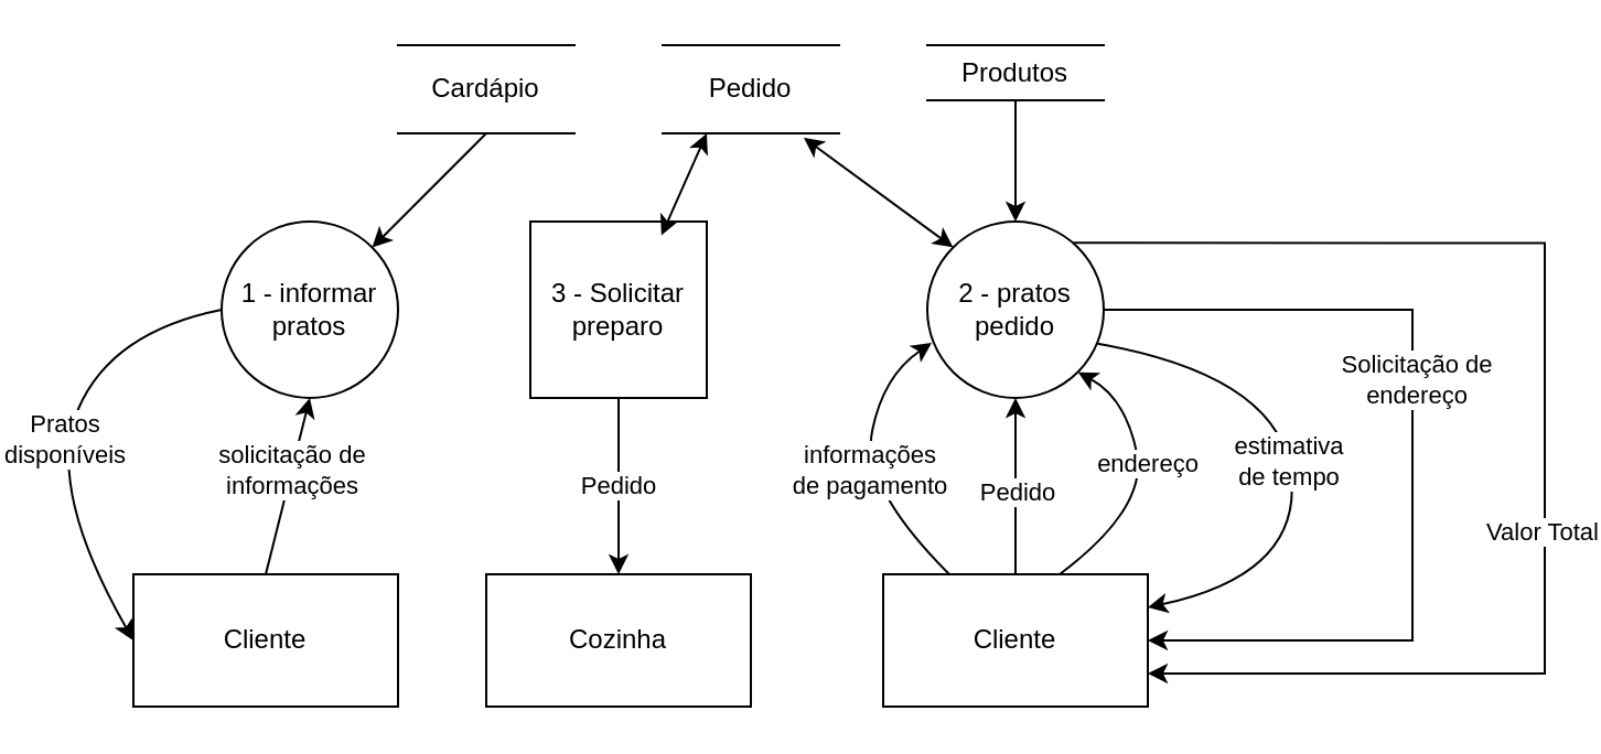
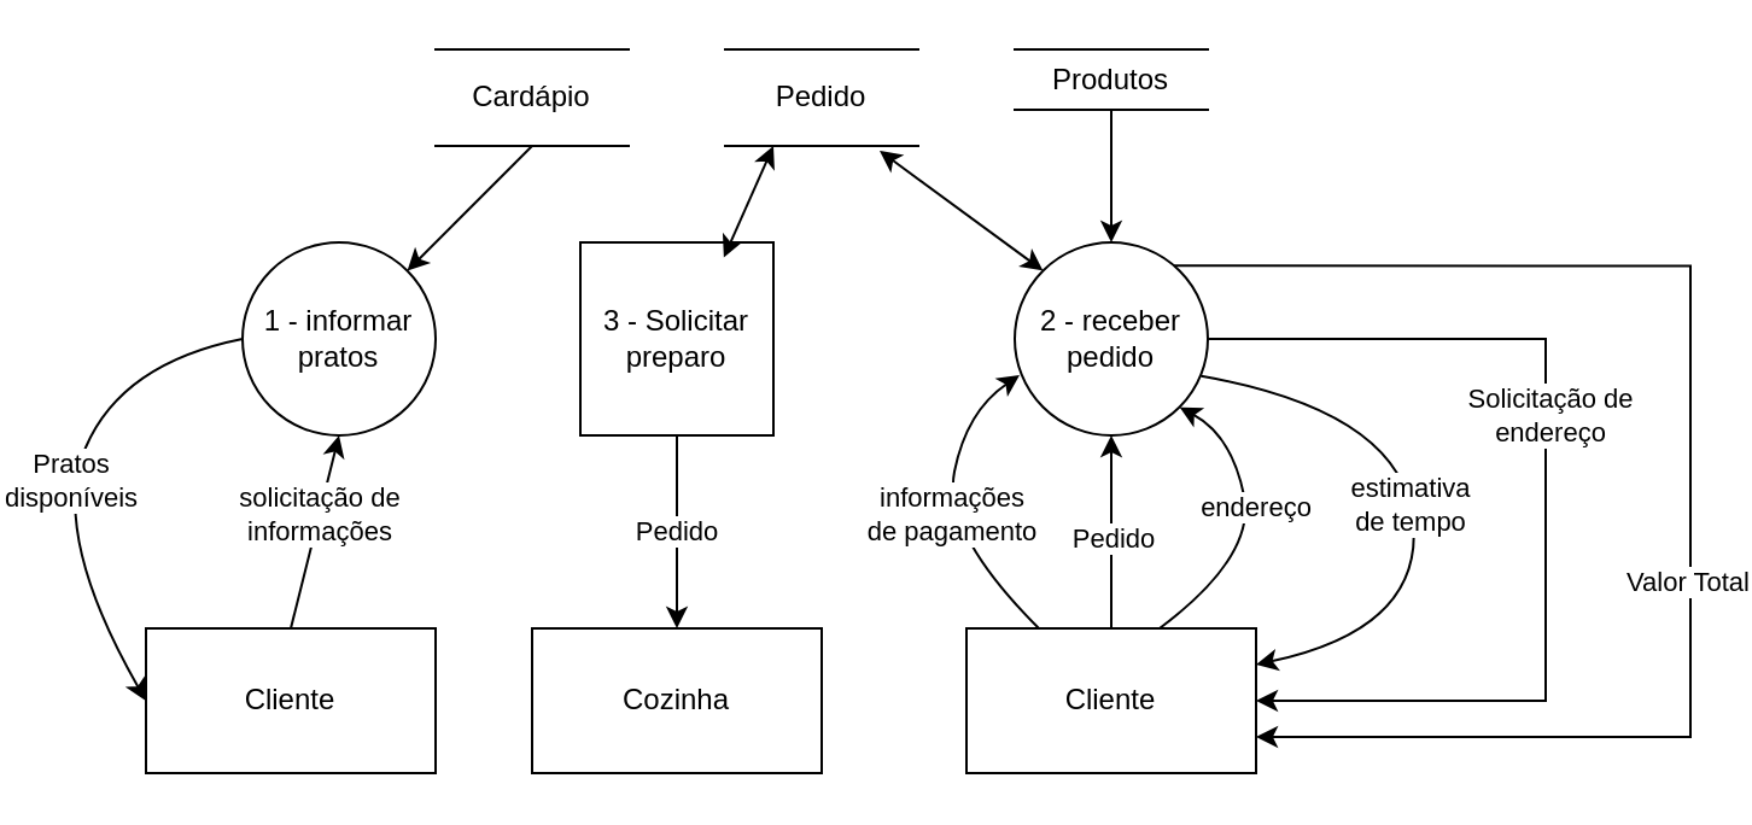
  <mxCell id="0" />
  <mxCell id="1" parent="0" />
  <mxCell id="2" value="Pedido" style="edgeStyle=orthogonalEdgeStyle;rounded=0;orthogonalLoop=1;jettySize=auto;html=1;entryX=0.5;entryY=0;entryDx=0;entryDy=0;" parent="1" source="3" target="5" edge="1"><mxGeometry relative="1" as="geometry" /></mxCell>
  <mxCell id="3" value="3 - Solicitar&lt;br&gt;preparo" style="whiteSpace=wrap;html=1;aspect=fixed;rounded=0;" parent="1" vertex="1"><mxGeometry x="240" y="100" width="80" height="80" as="geometry" /></mxCell>
  <mxCell id="4" value="" style="endArrow=classic;startArrow=classic;html=1;exitX=0.743;exitY=0.078;exitDx=0;exitDy=0;exitPerimeter=0;entryX=0.25;entryY=1;entryDx=0;entryDy=0;entryPerimeter=0;" parent="1" source="3" target="8" edge="1"><mxGeometry width="50" height="50" relative="1" as="geometry"><mxPoint x="290" y="100" as="sourcePoint" /><mxPoint x="340" y="50" as="targetPoint" /></mxGeometry></mxCell>
  <mxCell id="5" value="Cozinha" style="rounded=0;whiteSpace=wrap;html=1;" parent="1" vertex="1"><mxGeometry x="220" y="260" width="120" height="60" as="geometry" /></mxCell>
  <mxCell id="6" style="edgeStyle=orthogonalEdgeStyle;rounded=0;orthogonalLoop=1;jettySize=auto;html=1;entryX=0.5;entryY=0;entryDx=0;entryDy=0;" parent="1" source="7" target="14" edge="1"><mxGeometry relative="1" as="geometry" /></mxCell>
  <mxCell id="7" value="Produtos" style="shape=partialRectangle;whiteSpace=wrap;html=1;left=0;right=0;fillColor=none;" parent="1" vertex="1"><mxGeometry x="420" y="20" width="80" height="25" as="geometry" /></mxCell>
  <mxCell id="8" value="Pedido" style="shape=partialRectangle;whiteSpace=wrap;html=1;left=0;right=0;fillColor=none;" parent="1" vertex="1"><mxGeometry x="300" y="20" width="80" height="40" as="geometry" /></mxCell>
  <mxCell id="9" value="Cardápio" style="shape=partialRectangle;whiteSpace=wrap;html=1;left=0;right=0;fillColor=none;" parent="1" vertex="1"><mxGeometry x="180" y="20" width="80" height="40" as="geometry" /></mxCell>
  <mxCell id="10" style="edgeStyle=orthogonalEdgeStyle;rounded=0;orthogonalLoop=1;jettySize=auto;html=1;exitX=0.5;exitY=0;exitDx=0;exitDy=0;" parent="1" source="17" target="14" edge="1"><mxGeometry relative="1" as="geometry" /></mxCell>
  <mxCell id="11" value="Pedido" style="edgeLabel;html=1;align=center;verticalAlign=middle;resizable=0;points=[];" parent="10" vertex="1" connectable="0"><mxGeometry x="-0.154" relative="1" as="geometry"><mxPoint y="-4" as="offset" /></mxGeometry></mxCell>
  <mxCell id="12" style="edgeStyle=orthogonalEdgeStyle;rounded=0;orthogonalLoop=1;jettySize=auto;html=1;entryX=1;entryY=0.5;entryDx=0;entryDy=0;" parent="1" source="14" target="17" edge="1"><mxGeometry relative="1" as="geometry"><Array as="points"><mxPoint x="640" y="140" /><mxPoint x="640" y="290" /></Array></mxGeometry></mxCell>
  <mxCell id="13" value="Solicitação de&lt;br&gt;endereço" style="edgeLabel;html=1;align=center;verticalAlign=middle;resizable=0;points=[];" parent="12" vertex="1" connectable="0"><mxGeometry x="-0.317" y="-31" relative="1" as="geometry"><mxPoint x="32" y="31" as="offset" /></mxGeometry></mxCell>
- <mxCell id="14" value="2 - pratos pedido" style="ellipse;whiteSpace=wrap;html=1;aspect=fixed;" parent="1" vertex="1"><mxGeometry x="420" y="100" width="80" height="80" as="geometry" /></mxCell>
+ <mxCell id="14" value="2 - receber pedido" style="ellipse;whiteSpace=wrap;html=1;aspect=fixed;" parent="1" vertex="1"><mxGeometry x="420" y="100" width="80" height="80" as="geometry" /></mxCell>
  <mxCell id="15" style="edgeStyle=orthogonalEdgeStyle;rounded=0;orthogonalLoop=1;jettySize=auto;html=1;exitX=0.825;exitY=0.121;exitDx=0;exitDy=0;entryX=1;entryY=0.75;entryDx=0;entryDy=0;exitPerimeter=0;" parent="1" source="14" target="17" edge="1"><mxGeometry relative="1" as="geometry"><Array as="points"><mxPoint x="700" y="110" /><mxPoint x="700" y="305" /></Array></mxGeometry></mxCell>
  <mxCell id="16" value="Valor Total" style="edgeLabel;html=1;align=center;verticalAlign=middle;resizable=0;points=[];" parent="15" vertex="1" connectable="0"><mxGeometry x="0.128" y="-1" relative="1" as="geometry"><mxPoint x="-1" y="12.38" as="offset" /></mxGeometry></mxCell>
  <mxCell id="17" value="Cliente" style="rounded=0;whiteSpace=wrap;html=1;" parent="1" vertex="1"><mxGeometry x="400" y="260" width="120" height="60" as="geometry" /></mxCell>
  <mxCell id="18" value="1 - informar&lt;br&gt;pratos" style="ellipse;whiteSpace=wrap;html=1;aspect=fixed;" parent="1" vertex="1"><mxGeometry x="100" y="100" width="80" height="80" as="geometry" /></mxCell>
  <mxCell id="19" value="Cliente" style="rounded=0;whiteSpace=wrap;html=1;" parent="1" vertex="1"><mxGeometry x="60" y="260" width="120" height="60" as="geometry" /></mxCell>
  <mxCell id="20" value="" style="endArrow=classic;html=1;entryX=1;entryY=0;entryDx=0;entryDy=0;exitX=0.5;exitY=1;exitDx=0;exitDy=0;" parent="1" source="9" target="18" edge="1"><mxGeometry width="50" height="50" relative="1" as="geometry"><mxPoint x="140" y="20" as="sourcePoint" /><mxPoint x="90" y="70" as="targetPoint" /></mxGeometry></mxCell>
  <mxCell id="21" value="" style="endArrow=classic;html=1;exitX=0.5;exitY=0;exitDx=0;exitDy=0;entryX=0.5;entryY=1;entryDx=0;entryDy=0;" parent="1" source="19" target="18" edge="1"><mxGeometry width="50" height="50" relative="1" as="geometry"><mxPoint x="90" y="70" as="sourcePoint" /><mxPoint x="140" y="20" as="targetPoint" /></mxGeometry></mxCell>
  <mxCell id="22" value="solicitação de&lt;br&gt;informações" style="edgeLabel;html=1;align=center;verticalAlign=middle;resizable=0;points=[];" parent="21" vertex="1" connectable="0"><mxGeometry x="0.182" relative="1" as="geometry"><mxPoint as="offset" /></mxGeometry></mxCell>
  <mxCell id="23" value="Pratos&lt;br&gt;disponíveis" style="curved=1;endArrow=classic;html=1;exitX=0;exitY=0.5;exitDx=0;exitDy=0;entryX=0;entryY=0.5;entryDx=0;entryDy=0;" parent="1" source="18" target="19" edge="1"><mxGeometry width="50" height="50" relative="1" as="geometry"><mxPoint x="90" y="70" as="sourcePoint" /><mxPoint x="140" y="20" as="targetPoint" /><Array as="points"><mxPoint x="50" y="150" /><mxPoint x="20" y="220" /></Array></mxGeometry></mxCell>
  <mxCell id="24" value="" style="endArrow=classic;startArrow=classic;html=1;exitX=0.8;exitY=1.05;exitDx=0;exitDy=0;exitPerimeter=0;entryX=0;entryY=0;entryDx=0;entryDy=0;" parent="1" source="8" target="14" edge="1"><mxGeometry width="50" height="50" relative="1" as="geometry"><mxPoint x="360" y="100" as="sourcePoint" /><mxPoint x="410" y="50" as="targetPoint" /></mxGeometry></mxCell>
  <mxCell id="25" value="estimativa&lt;br&gt;de tempo" style="curved=1;endArrow=classic;html=1;exitX=0.965;exitY=0.692;exitDx=0;exitDy=0;entryX=1;entryY=0.25;entryDx=0;entryDy=0;exitPerimeter=0;" parent="1" source="14" target="17" edge="1"><mxGeometry width="50" height="50" relative="1" as="geometry"><mxPoint x="590" y="170" as="sourcePoint" /><mxPoint x="550" y="320" as="targetPoint" /><Array as="points"><mxPoint x="580" y="170" /><mxPoint x="590" y="260" /></Array></mxGeometry></mxCell>
  <mxCell id="26" value="informações&lt;br&gt;de pagamento" style="curved=1;endArrow=classic;html=1;exitX=0.25;exitY=0;exitDx=0;exitDy=0;entryX=0.025;entryY=0.688;entryDx=0;entryDy=0;entryPerimeter=0;" parent="1" source="17" target="14" edge="1"><mxGeometry x="-0.043" y="-3" width="50" height="50" relative="1" as="geometry"><mxPoint x="442" y="253" as="sourcePoint" /><mxPoint x="420" y="140" as="targetPoint" /><Array as="points"><mxPoint x="390" y="220" /><mxPoint x="400" y="170" /></Array><mxPoint as="offset" /></mxGeometry></mxCell>
  <mxCell id="27" value="endereço" style="curved=1;endArrow=classic;html=1;exitX=0.25;exitY=0;exitDx=0;exitDy=0;entryX=1;entryY=1;entryDx=0;entryDy=0;" parent="1" target="14" edge="1"><mxGeometry x="0.108" y="-4" width="50" height="50" relative="1" as="geometry"><mxPoint x="480" y="260" as="sourcePoint" /><mxPoint x="490" y="170" as="targetPoint" /><Array as="points"><mxPoint x="520" y="230" /><mxPoint x="510" y="180" /></Array><mxPoint as="offset" /></mxGeometry></mxCell>
